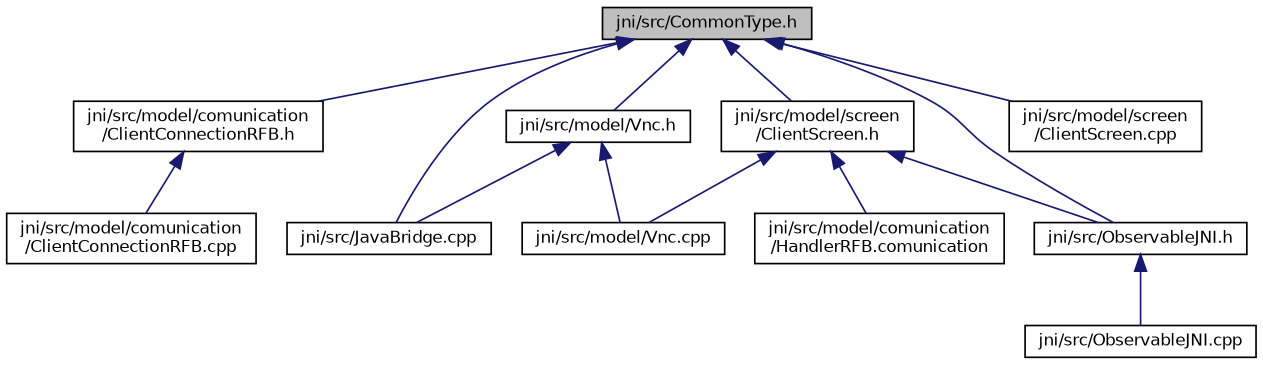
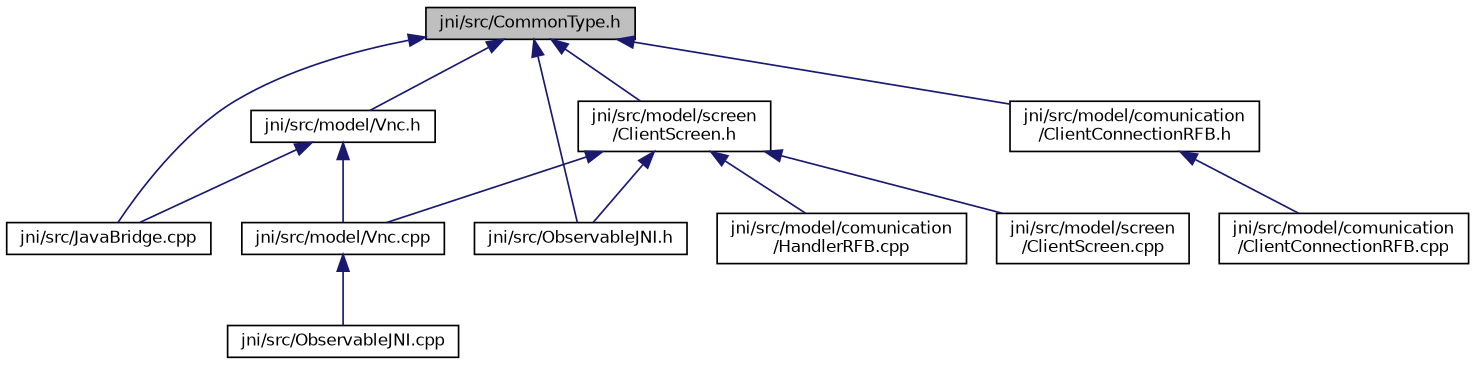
  digraph {
    node [color=black fillcolor=white fontname=Helvetica fontsize=10 shape=record style=filled]
    edge [color=midnightblue dir=back fontname=Helvetica fontsize=10 labelfontname=Helvetica labelfontsize=10 style=solid]
    n1 [fillcolor=grey75 fontcolor=black height=0.2 label="jni/src/CommonType.h" width=0.4]
    n2 [height=0.2 label="jni/src/JavaBridge.cpp" width=0.4]
    n3 [height=0.2 label="jni/src/model/comunication\l/ClientConnectionRFB.h" width=0.4]
    n4 [height=0.2 label="jni/src/model/screen\l/ClientScreen.h" width=0.4]
    n5 [height=0.2 label="jni/src/model/Vnc.h" width=0.4]
    n6 [height=0.2 label="jni/src/ObservableJNI.h" width=0.4]
    n7 [height=0.2 label="jni/src/model/comunication\l/ClientConnectionRFB.cpp" width=0.4]
    n8 [height=0.2 label="jni/src/model/Vnc.cpp" width=0.4]
-   n9 [height=0.2 label="jni/src/model/comunication\l/HandlerRFB.comunication" width=0.4]
+   n9 [height=0.2 label="jni/src/model/comunication\l/HandlerRFB.cpp" width=0.4]
    n10 [height=0.2 label="jni/src/model/screen\l/ClientScreen.cpp" width=0.4]
    n11 [height=0.2 label="jni/src/ObservableJNI.cpp" width=0.4]
    n1 -> n2
    n1 -> n3
    n1 -> n4
    n1 -> n5
    n1 -> n6
    n3 -> n7
    n4 -> n6
    n4 -> n8
    n4 -> n9
-   n1 -> n10
+   n4 -> n10
    n5 -> n2
    n5 -> n8
-   n6 -> n11
+   n8 -> n11
  }
